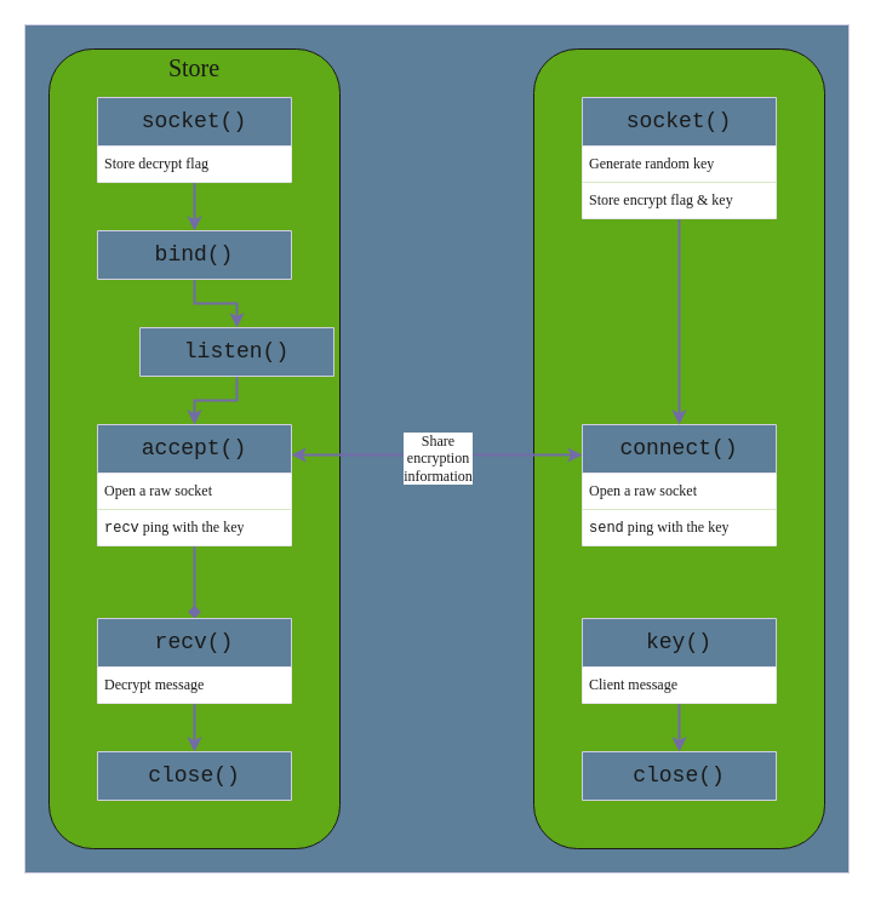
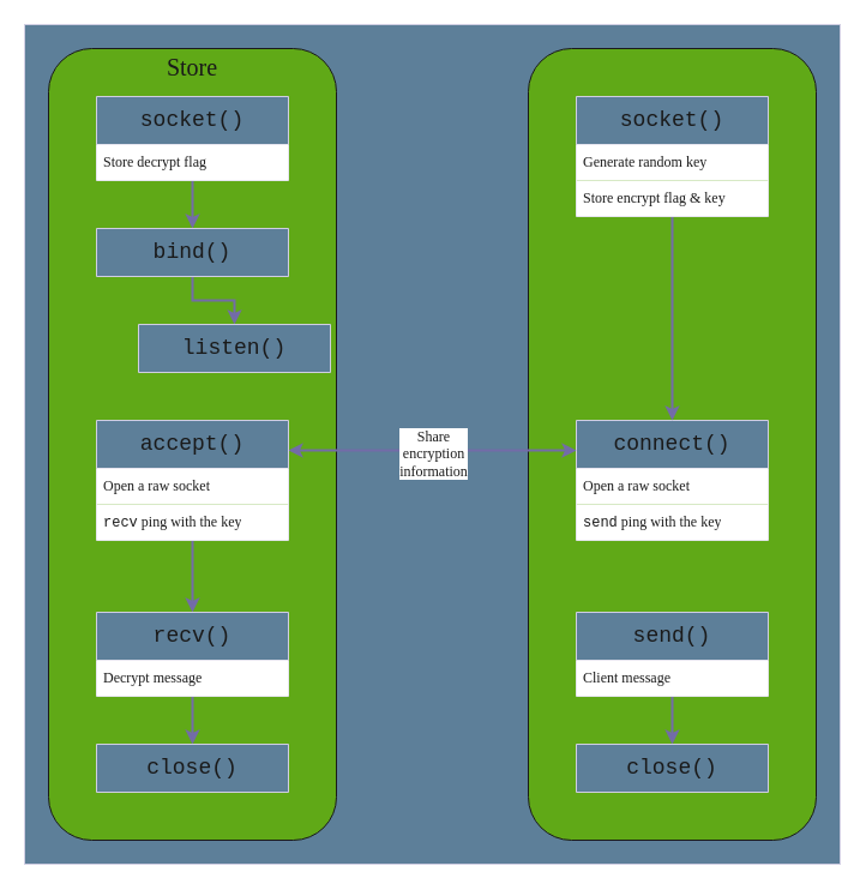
  <mxCell id="0" />
  <mxCell id="1" parent="0" />
  <mxCell id="2" value="" style="rounded=0;whiteSpace=wrap;html=1;strokeColor=#D0CEE2;fontColor=#1A1A1A;fillColor=light-dark(#5D7F99,#FFFFFF);" vertex="1" parent="1"><mxGeometry x="20" y="20" width="680" height="700" as="geometry" /></mxCell>
  <mxCell id="3" value="" style="rounded=1;whiteSpace=wrap;html=1;strokeColor=light-dark(#1A1A1A,#000000);fillColor=light-dark(#60A917,#FFF2CC);fontColor=#ffffff;" vertex="1" parent="1"><mxGeometry x="40" y="40" width="240" height="660" as="geometry" /></mxCell>
  <mxCell id="4" style="edgeStyle=orthogonalEdgeStyle;rounded=0;orthogonalLoop=1;jettySize=auto;html=1;entryX=0.5;entryY=0;entryDx=0;entryDy=0;labelBackgroundColor=none;fontColor=default;strokeColor=#736CA8;strokeWidth=2;" edge="1" parent="1" source="5" target="8"><mxGeometry relative="1" as="geometry" /></mxCell>
  <mxCell id="5" value="&lt;font face=&quot;Courier New&quot; style=&quot;font-size: 18px;&quot;&gt;socket()&lt;/font&gt;" style="swimlane;fontStyle=0;childLayout=stackLayout;horizontal=1;startSize=40;horizontalStack=0;resizeParent=1;resizeParentMax=0;resizeLast=0;collapsible=1;marginBottom=0;whiteSpace=wrap;html=1;labelBackgroundColor=none;fillColor=light-dark(#5D7F99,#D4E1F5);strokeColor=#D0CEE2;fontColor=light-dark(#1A1A1A,#000000);rounded=0;" vertex="1" parent="1"><mxGeometry x="80" y="80" width="160" height="70" as="geometry"><mxRectangle x="160" y="280" width="130" height="40" as="alternateBounds" /></mxGeometry></mxCell>
  <mxCell id="6" value="&lt;font face=&quot;Verdana&quot;&gt;Store decrypt flag&lt;/font&gt;" style="text;strokeColor=none;fillColor=light-dark(#FFFFFF,#D4E1F5);align=left;verticalAlign=middle;spacingLeft=4;spacingRight=4;overflow=hidden;points=[[0,0.5],[1,0.5]];portConstraint=eastwest;rotatable=0;whiteSpace=wrap;html=1;labelBackgroundColor=none;fontColor=light-dark(#1A1A1A,#000000);rounded=0;gradientColor=none;" vertex="1" parent="5"><mxGeometry y="40" width="160" height="30" as="geometry" /></mxCell>
  <mxCell id="7" style="edgeStyle=orthogonalEdgeStyle;rounded=0;orthogonalLoop=1;jettySize=auto;html=1;entryX=0.5;entryY=0;entryDx=0;entryDy=0;labelBackgroundColor=none;fontColor=default;strokeColor=#736CA8;strokeWidth=2;" edge="1" parent="1" source="8" target="11"><mxGeometry relative="1" as="geometry" /></mxCell>
  <mxCell id="8" value="&lt;font face=&quot;Courier New&quot; style=&quot;font-size: 18px;&quot;&gt;bind()&lt;/font&gt;" style="swimlane;fontStyle=0;childLayout=stackLayout;horizontal=1;startSize=40;horizontalStack=0;resizeParent=1;resizeParentMax=0;resizeLast=0;collapsible=1;marginBottom=0;whiteSpace=wrap;html=1;labelBackgroundColor=none;fillColor=light-dark(#5D7F99,#D4E1F5);strokeColor=#D0CEE2;fontColor=light-dark(#1A1A1A,#000000);rounded=0;" vertex="1" parent="1"><mxGeometry x="80" y="190" width="160" height="40" as="geometry"><mxRectangle x="160" y="280" width="130" height="40" as="alternateBounds" /></mxGeometry></mxCell>
  <mxCell id="9" value="" style="rounded=1;whiteSpace=wrap;html=1;strokeColor=light-dark(#1A1A1A,#000000);fillColor=light-dark(#60A917,#D5E8D4);fontColor=#ffffff;" vertex="1" parent="1"><mxGeometry x="440" y="40" width="240" height="660" as="geometry" /></mxCell>
- <mxCell id="10" style="edgeStyle=orthogonalEdgeStyle;rounded=0;orthogonalLoop=1;jettySize=auto;html=1;exitX=0.5;exitY=1;exitDx=0;exitDy=0;entryX=0.5;entryY=0;entryDx=0;entryDy=0;labelBackgroundColor=none;fontColor=default;strokeColor=#736CA8;strokeWidth=2;" edge="1" parent="1" source="11" target="18"><mxGeometry relative="1" as="geometry" /></mxCell>
  <mxCell id="11" value="&lt;font style=&quot;font-size: 18px;&quot; face=&quot;Courier New&quot;&gt;listen()&lt;/font&gt;" style="swimlane;fontStyle=0;childLayout=stackLayout;horizontal=1;startSize=40;horizontalStack=0;resizeParent=1;resizeParentMax=0;resizeLast=0;collapsible=1;marginBottom=0;whiteSpace=wrap;html=1;labelBackgroundColor=none;fillColor=light-dark(#5D7F99,#D4E1F5);strokeColor=#D0CEE2;fontColor=light-dark(#1A1A1A,#000000);rounded=0;align=center;verticalAlign=middle;fontFamily=Helvetica;fontSize=12;" vertex="1" parent="1"><mxGeometry x="115" y="270" width="160" height="40" as="geometry"><mxRectangle x="160" y="280" width="130" height="40" as="alternateBounds" /></mxGeometry></mxCell>
  <mxCell id="12" value="&lt;font style=&quot;font-size: 18px;&quot; face=&quot;Courier New&quot;&gt;connect()&lt;/font&gt;" style="swimlane;fontStyle=0;childLayout=stackLayout;horizontal=1;startSize=40;horizontalStack=0;resizeParent=1;resizeParentMax=0;resizeLast=0;collapsible=1;marginBottom=0;whiteSpace=wrap;html=1;labelBackgroundColor=none;fillColor=light-dark(#5D7F99,#D4E1F5);strokeColor=#D0CEE2;fontColor=light-dark(#1A1A1A,#000000);rounded=0;align=center;verticalAlign=middle;fontFamily=Helvetica;fontSize=12;" vertex="1" parent="1"><mxGeometry x="480" y="350" width="160" height="100" as="geometry"><mxRectangle x="160" y="280" width="130" height="40" as="alternateBounds" /></mxGeometry></mxCell>
  <mxCell id="13" value="&lt;font face=&quot;Verdana&quot;&gt;Open a raw socket&lt;/font&gt;" style="text;strokeColor=none;fillColor=light-dark(#FFFFFF,#D4E1F5);align=left;verticalAlign=middle;spacingLeft=4;spacingRight=4;overflow=hidden;points=[[0,0.5],[1,0.5]];portConstraint=eastwest;rotatable=0;whiteSpace=wrap;html=1;labelBackgroundColor=none;fontColor=light-dark(#1A1A1A,#000000);rounded=0;fontFamily=Helvetica;fontSize=12;fontStyle=0;horizontal=1;" vertex="1" parent="12"><mxGeometry y="40" width="160" height="30" as="geometry" /></mxCell>
  <mxCell id="14" value="&lt;font face=&quot;Courier New&quot;&gt;send&lt;/font&gt;&lt;font face=&quot;Verdana&quot;&gt; ping with the key&lt;/font&gt;" style="text;strokeColor=none;fillColor=light-dark(#FFFFFF,#D4E1F5);align=left;verticalAlign=middle;spacingLeft=4;spacingRight=4;overflow=hidden;points=[[0,0.5],[1,0.5]];portConstraint=eastwest;rotatable=0;whiteSpace=wrap;html=1;labelBackgroundColor=none;fontColor=light-dark(#1A1A1A,#000000);rounded=0;fontFamily=Helvetica;fontSize=12;fontStyle=0;horizontal=1;" vertex="1" parent="12"><mxGeometry y="70" width="160" height="30" as="geometry" /></mxCell>
  <mxCell id="15" style="edgeStyle=orthogonalEdgeStyle;rounded=0;orthogonalLoop=1;jettySize=auto;html=1;exitX=1;exitY=0.25;exitDx=0;exitDy=0;entryX=0;entryY=0.25;entryDx=0;entryDy=0;startArrow=classic;startFill=1;labelBackgroundColor=none;fontColor=default;strokeColor=#736CA8;strokeWidth=2;" edge="1" parent="1" source="18" target="12"><mxGeometry relative="1" as="geometry" /></mxCell>
  <mxCell id="16" value="Share&lt;div&gt;encryption&lt;/div&gt;&lt;div&gt;information&lt;/div&gt;" style="edgeLabel;html=1;align=center;verticalAlign=middle;resizable=0;points=[];strokeColor=#D0CEE2;fontColor=light-dark(#1A1A1A,#000000);fillColor=#5D7F99;fontFamily=Verdana;labelBackgroundColor=light-dark(#FFFFFF,#FFFFFF);fontSize=12;" vertex="1" connectable="0" parent="15"><mxGeometry y="-2" relative="1" as="geometry"><mxPoint as="offset" /></mxGeometry></mxCell>
- <mxCell id="17" style="edgeStyle=orthogonalEdgeStyle;rounded=0;orthogonalLoop=1;jettySize=auto;html=1;entryX=0.5;entryY=0;entryDx=0;entryDy=0;labelBackgroundColor=none;fontColor=default;strokeColor=#736CA8;strokeWidth=2;endArrow=diamond;" edge="1" parent="1" source="18" target="25"><mxGeometry relative="1" as="geometry" /></mxCell>
+ <mxCell id="17" style="edgeStyle=orthogonalEdgeStyle;rounded=0;orthogonalLoop=1;jettySize=auto;html=1;entryX=0.5;entryY=0;entryDx=0;entryDy=0;labelBackgroundColor=none;fontColor=default;strokeColor=#736CA8;strokeWidth=2;" edge="1" parent="1" source="18" target="25"><mxGeometry relative="1" as="geometry" /></mxCell>
  <mxCell id="18" value="&lt;font style=&quot;font-size: 18px;&quot; face=&quot;Courier New&quot;&gt;accept()&lt;/font&gt;" style="swimlane;fontStyle=0;childLayout=stackLayout;horizontal=1;startSize=40;horizontalStack=0;resizeParent=1;resizeParentMax=0;resizeLast=0;collapsible=1;marginBottom=0;whiteSpace=wrap;html=1;labelBackgroundColor=none;fillColor=light-dark(#5D7F99,#D4E1F5);strokeColor=#D0CEE2;fontColor=light-dark(#1A1A1A,#000000);rounded=0;align=center;verticalAlign=middle;fontFamily=Helvetica;fontSize=12;" vertex="1" parent="1"><mxGeometry x="80" y="350" width="160" height="100" as="geometry"><mxRectangle x="160" y="280" width="130" height="40" as="alternateBounds" /></mxGeometry></mxCell>
  <mxCell id="19" value="&lt;font face=&quot;Verdana&quot;&gt;Open a raw socket&lt;/font&gt;" style="text;strokeColor=none;fillColor=light-dark(#FFFFFF,#D4E1F5);align=left;verticalAlign=middle;spacingLeft=4;spacingRight=4;overflow=hidden;points=[[0,0.5],[1,0.5]];portConstraint=eastwest;rotatable=0;whiteSpace=wrap;html=1;labelBackgroundColor=none;fontColor=light-dark(#1A1A1A,#000000);rounded=0;fontFamily=Helvetica;fontSize=12;fontStyle=0;horizontal=1;" vertex="1" parent="18"><mxGeometry y="40" width="160" height="30" as="geometry" /></mxCell>
  <mxCell id="20" value="&lt;font face=&quot;Courier New&quot;&gt;recv&lt;/font&gt;&lt;font face=&quot;Verdana&quot;&gt; ping with the key&lt;/font&gt;" style="text;strokeColor=none;fillColor=light-dark(#FFFFFF,#D4E1F5);align=left;verticalAlign=middle;spacingLeft=4;spacingRight=4;overflow=hidden;points=[[0,0.5],[1,0.5]];portConstraint=eastwest;rotatable=0;whiteSpace=wrap;html=1;labelBackgroundColor=none;fontColor=light-dark(#1A1A1A,#000000);rounded=0;fontFamily=Helvetica;fontSize=12;fontStyle=0;horizontal=1;" vertex="1" parent="18"><mxGeometry y="70" width="160" height="30" as="geometry" /></mxCell>
  <mxCell id="21" style="edgeStyle=orthogonalEdgeStyle;orthogonalLoop=1;jettySize=auto;html=1;entryX=0.5;entryY=0;entryDx=0;entryDy=0;strokeColor=#736CA8;fontColor=#1A1A1A;strokeWidth=2;" edge="1" parent="1" source="22" target="29"><mxGeometry relative="1" as="geometry" /></mxCell>
- <mxCell id="22" value="&lt;font style=&quot;font-size: 18px;&quot; face=&quot;Courier New&quot;&gt;key()&lt;/font&gt;" style="swimlane;fontStyle=0;childLayout=stackLayout;horizontal=1;startSize=40;horizontalStack=0;resizeParent=1;resizeParentMax=0;resizeLast=0;collapsible=1;marginBottom=0;whiteSpace=wrap;html=1;labelBackgroundColor=none;fillColor=light-dark(#5D7F99,#D4E1F5);strokeColor=#D0CEE2;fontColor=light-dark(#1A1A1A,#000000);rounded=0;align=center;verticalAlign=middle;fontFamily=Helvetica;fontSize=12;" vertex="1" parent="1"><mxGeometry x="480" y="510" width="160" height="70" as="geometry"><mxRectangle x="160" y="280" width="130" height="40" as="alternateBounds" /></mxGeometry></mxCell>
+ <mxCell id="22" value="&lt;font style=&quot;font-size: 18px;&quot; face=&quot;Courier New&quot;&gt;send()&lt;/font&gt;" style="swimlane;fontStyle=0;childLayout=stackLayout;horizontal=1;startSize=40;horizontalStack=0;resizeParent=1;resizeParentMax=0;resizeLast=0;collapsible=1;marginBottom=0;whiteSpace=wrap;html=1;labelBackgroundColor=none;fillColor=light-dark(#5D7F99,#D4E1F5);strokeColor=#D0CEE2;fontColor=light-dark(#1A1A1A,#000000);rounded=0;align=center;verticalAlign=middle;fontFamily=Helvetica;fontSize=12;" vertex="1" parent="1"><mxGeometry x="480" y="510" width="160" height="70" as="geometry"><mxRectangle x="160" y="280" width="130" height="40" as="alternateBounds" /></mxGeometry></mxCell>
  <mxCell id="23" value="&lt;font face=&quot;Verdana&quot;&gt;Client message&lt;/font&gt;" style="text;strokeColor=none;fillColor=light-dark(#FFFFFF,#D4E1F5);align=left;verticalAlign=middle;spacingLeft=4;spacingRight=4;overflow=hidden;points=[[0,0.5],[1,0.5]];portConstraint=eastwest;rotatable=0;whiteSpace=wrap;html=1;labelBackgroundColor=none;fontColor=light-dark(#1A1A1A,#000000);rounded=0;fontFamily=Helvetica;fontSize=12;fontStyle=0;horizontal=1;" vertex="1" parent="22"><mxGeometry y="40" width="160" height="30" as="geometry" /></mxCell>
  <mxCell id="24" style="edgeStyle=orthogonalEdgeStyle;orthogonalLoop=1;jettySize=auto;html=1;entryX=0.5;entryY=0;entryDx=0;entryDy=0;strokeColor=#736CA8;fontColor=#1A1A1A;strokeWidth=2;" edge="1" parent="1" source="25" target="28"><mxGeometry relative="1" as="geometry" /></mxCell>
  <mxCell id="25" value="&lt;font style=&quot;font-size: 18px;&quot; face=&quot;Courier New&quot;&gt;recv()&lt;/font&gt;" style="swimlane;fontStyle=0;childLayout=stackLayout;horizontal=1;startSize=40;horizontalStack=0;resizeParent=1;resizeParentMax=0;resizeLast=0;collapsible=1;marginBottom=0;whiteSpace=wrap;html=1;labelBackgroundColor=none;fillColor=light-dark(#5D7F99,#D4E1F5);strokeColor=#D0CEE2;fontColor=light-dark(#1A1A1A,#000000);rounded=0;align=center;verticalAlign=middle;fontFamily=Helvetica;fontSize=12;" vertex="1" parent="1"><mxGeometry x="80" y="510" width="160" height="70" as="geometry"><mxRectangle x="160" y="280" width="130" height="40" as="alternateBounds" /></mxGeometry></mxCell>
  <mxCell id="26" value="&lt;font face=&quot;Verdana&quot;&gt;Decrypt message&lt;/font&gt;" style="text;strokeColor=none;fillColor=light-dark(#FFFFFF,#D4E1F5);align=left;verticalAlign=middle;spacingLeft=4;spacingRight=4;overflow=hidden;points=[[0,0.5],[1,0.5]];portConstraint=eastwest;rotatable=0;whiteSpace=wrap;html=1;labelBackgroundColor=none;fontColor=light-dark(#1A1A1A,#000000);rounded=0;fontFamily=Helvetica;fontSize=12;fontStyle=0;horizontal=1;" vertex="1" parent="25"><mxGeometry y="40" width="160" height="30" as="geometry" /></mxCell>
  <mxCell id="27" style="edgeStyle=orthogonalEdgeStyle;rounded=0;orthogonalLoop=1;jettySize=auto;html=1;entryX=0.5;entryY=0;entryDx=0;entryDy=0;labelBackgroundColor=none;fontColor=default;strokeColor=#736CA8;strokeWidth=2;" edge="1" parent="1" source="31" target="12"><mxGeometry relative="1" as="geometry" /></mxCell>
  <mxCell id="28" value="&lt;font style=&quot;font-size: 18px;&quot; face=&quot;Courier New&quot;&gt;close()&lt;/font&gt;" style="swimlane;fontStyle=0;childLayout=stackLayout;horizontal=1;startSize=40;horizontalStack=0;resizeParent=1;resizeParentMax=0;resizeLast=0;collapsible=1;marginBottom=0;whiteSpace=wrap;html=1;labelBackgroundColor=none;fillColor=light-dark(#5D7F99,#D4E1F5);strokeColor=#D0CEE2;fontColor=light-dark(#1A1A1A,#000000);rounded=0;align=center;verticalAlign=middle;fontFamily=Helvetica;fontSize=12;" vertex="1" parent="1"><mxGeometry x="80" y="620" width="160" height="40" as="geometry"><mxRectangle x="160" y="280" width="130" height="40" as="alternateBounds" /></mxGeometry></mxCell>
  <mxCell id="29" value="&lt;font style=&quot;font-size: 18px;&quot; face=&quot;Courier New&quot;&gt;close()&lt;/font&gt;" style="swimlane;fontStyle=0;childLayout=stackLayout;horizontal=1;startSize=40;horizontalStack=0;resizeParent=1;resizeParentMax=0;resizeLast=0;collapsible=1;marginBottom=0;whiteSpace=wrap;html=1;labelBackgroundColor=none;fillColor=light-dark(#5D7F99,#D4E1F5);strokeColor=#D0CEE2;fontColor=light-dark(#1A1A1A,#000000);rounded=0;align=center;verticalAlign=middle;fontFamily=Helvetica;fontSize=12;" vertex="1" parent="1"><mxGeometry x="480" y="620" width="160" height="40" as="geometry"><mxRectangle x="160" y="280" width="130" height="40" as="alternateBounds" /></mxGeometry></mxCell>
  <mxCell id="30" value="Store" style="text;html=1;align=center;verticalAlign=middle;whiteSpace=wrap;rounded=0;fontFamily=Verdana;fontSize=20;fontColor=light-dark(#1A1A1A,#000000);fontStyle=0;labelBackgroundColor=none;horizontal=1;" vertex="1" parent="1"><mxGeometry x="130" y="40" width="60" height="30" as="geometry" /></mxCell>
  <mxCell id="31" value="&lt;font style=&quot;font-size: 18px;&quot; face=&quot;Courier New&quot;&gt;socket()&lt;/font&gt;" style="swimlane;fontStyle=0;childLayout=stackLayout;horizontal=1;startSize=40;horizontalStack=0;resizeParent=1;resizeParentMax=0;resizeLast=0;collapsible=1;marginBottom=0;whiteSpace=wrap;html=1;labelBackgroundColor=none;fillColor=light-dark(#5D7F99,#D4E1F5);strokeColor=#D0CEE2;fontColor=light-dark(#1A1A1A,#000000);rounded=0;align=center;verticalAlign=middle;fontFamily=Helvetica;fontSize=12;" vertex="1" parent="1"><mxGeometry x="480" y="80" width="160" height="100" as="geometry"><mxRectangle x="160" y="280" width="130" height="40" as="alternateBounds" /></mxGeometry></mxCell>
  <mxCell id="32" value="&lt;font face=&quot;Verdana&quot;&gt;Generate random key&lt;/font&gt;" style="text;strokeColor=none;fillColor=light-dark(#FFFFFF,#D4E1F5);align=left;verticalAlign=middle;spacingLeft=4;spacingRight=4;overflow=hidden;points=[[0,0.5],[1,0.5]];portConstraint=eastwest;rotatable=0;whiteSpace=wrap;html=1;labelBackgroundColor=none;fontColor=light-dark(#1A1A1A,#000000);rounded=0;fontFamily=Helvetica;fontSize=12;fontStyle=0;horizontal=1;" vertex="1" parent="31"><mxGeometry y="40" width="160" height="30" as="geometry" /></mxCell>
  <mxCell id="33" value="&lt;font face=&quot;Verdana&quot;&gt;Store encrypt flag &amp;amp; key&lt;/font&gt;" style="text;strokeColor=none;fillColor=light-dark(#FFFFFF,#D4E1F5);align=left;verticalAlign=middle;spacingLeft=4;spacingRight=4;overflow=hidden;points=[[0,0.5],[1,0.5]];portConstraint=eastwest;rotatable=0;whiteSpace=wrap;html=1;labelBackgroundColor=none;fontColor=light-dark(#1A1A1A,#000000);rounded=0;fontFamily=Helvetica;fontSize=12;fontStyle=0;horizontal=1;" vertex="1" parent="31"><mxGeometry y="70" width="160" height="30" as="geometry" /></mxCell>
